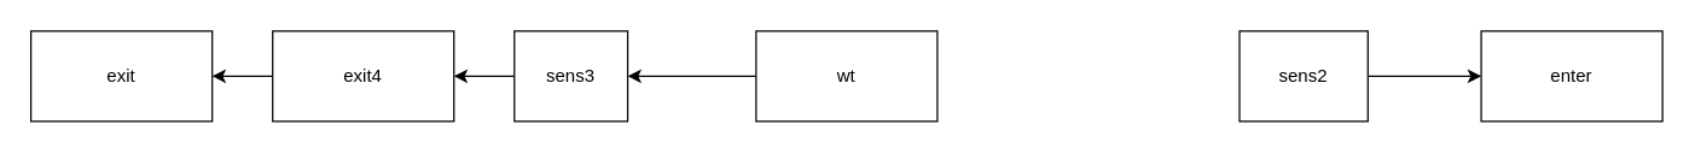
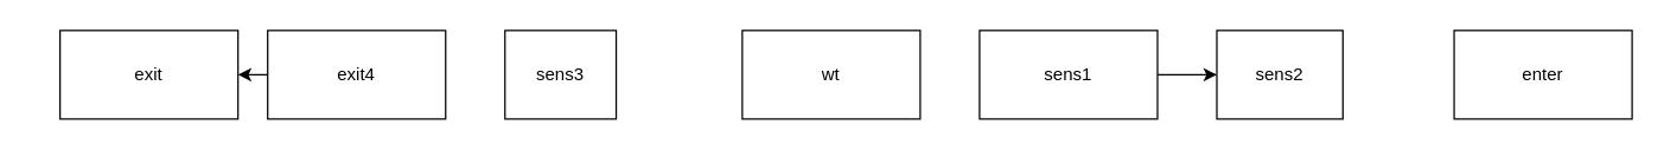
  <mxCell id="0" />
  <mxCell id="1" parent="0" />
- <mxCell id="2" style="edgeStyle=orthogonalEdgeStyle;rounded=0;orthogonalLoop=1;jettySize=auto;html=1;exitX=0;exitY=0.5;exitDx=0;exitDy=0;entryX=1;entryY=0.5;entryDx=0;entryDy=0;" edge="1" parent="1" source="3" target="7"><mxGeometry relative="1" as="geometry" /></mxCell>
  <mxCell id="3" value="wt" style="rounded=0;whiteSpace=wrap;html=1;" vertex="1" parent="1"><mxGeometry x="500" y="20" width="120" height="60" as="geometry" /></mxCell>
- <mxCell id="6" style="edgeStyle=orthogonalEdgeStyle;rounded=0;orthogonalLoop=1;jettySize=auto;html=1;exitX=0;exitY=0.5;exitDx=0;exitDy=0;entryX=1;entryY=0.5;entryDx=0;entryDy=0;" edge="1" parent="1" source="7" target="11"><mxGeometry relative="1" as="geometry" /></mxCell>
+ <mxCell id="4" style="edgeStyle=orthogonalEdgeStyle;rounded=0;orthogonalLoop=1;jettySize=auto;html=1;exitX=1;exitY=0.5;exitDx=0;exitDy=0;entryX=0;entryY=0.5;entryDx=0;entryDy=0;" edge="1" parent="1" source="5" target="9"><mxGeometry relative="1" as="geometry" /></mxCell>
+ <mxCell id="5" value="sens1" style="rounded=0;whiteSpace=wrap;html=1;" vertex="1" parent="1"><mxGeometry x="660" y="20" width="120" height="60" as="geometry" /></mxCell>
  <mxCell id="7" value="sens3" style="rounded=0;whiteSpace=wrap;html=1;" vertex="1" parent="1"><mxGeometry x="340" y="20" width="75" height="60" as="geometry" /></mxCell>
- <mxCell id="8" style="edgeStyle=orthogonalEdgeStyle;rounded=0;orthogonalLoop=1;jettySize=auto;html=1;exitX=1;exitY=0.5;exitDx=0;exitDy=0;entryX=0;entryY=0.5;entryDx=0;entryDy=0;" edge="1" parent="1" source="9" target="12"><mxGeometry relative="1" as="geometry" /></mxCell>
  <mxCell id="9" value="sens2" style="rounded=0;whiteSpace=wrap;html=1;" vertex="1" parent="1"><mxGeometry x="820" y="20" width="85" height="60" as="geometry" /></mxCell>
  <mxCell id="10" style="edgeStyle=orthogonalEdgeStyle;rounded=0;orthogonalLoop=1;jettySize=auto;html=1;exitX=0;exitY=0.5;exitDx=0;exitDy=0;entryX=1;entryY=0.5;entryDx=0;entryDy=0;" edge="1" parent="1" source="11" target="13"><mxGeometry relative="1" as="geometry" /></mxCell>
  <mxCell id="11" value="exit4" style="rounded=0;whiteSpace=wrap;html=1;" vertex="1" parent="1"><mxGeometry x="180" y="20" width="120" height="60" as="geometry" /></mxCell>
  <mxCell id="12" value="enter" style="rounded=0;whiteSpace=wrap;html=1;" vertex="1" parent="1"><mxGeometry x="980" y="20" width="120" height="60" as="geometry" /></mxCell>
- <mxCell id="13" value="exit" style="rounded=0;whiteSpace=wrap;html=1;" vertex="1" parent="1"><mxGeometry x="20" y="20" width="120" height="60" as="geometry" /></mxCell>
+ <mxCell id="13" value="exit" style="rounded=0;whiteSpace=wrap;html=1;" vertex="1" parent="1"><mxGeometry x="40" y="20" width="120" height="60" as="geometry" /></mxCell>
